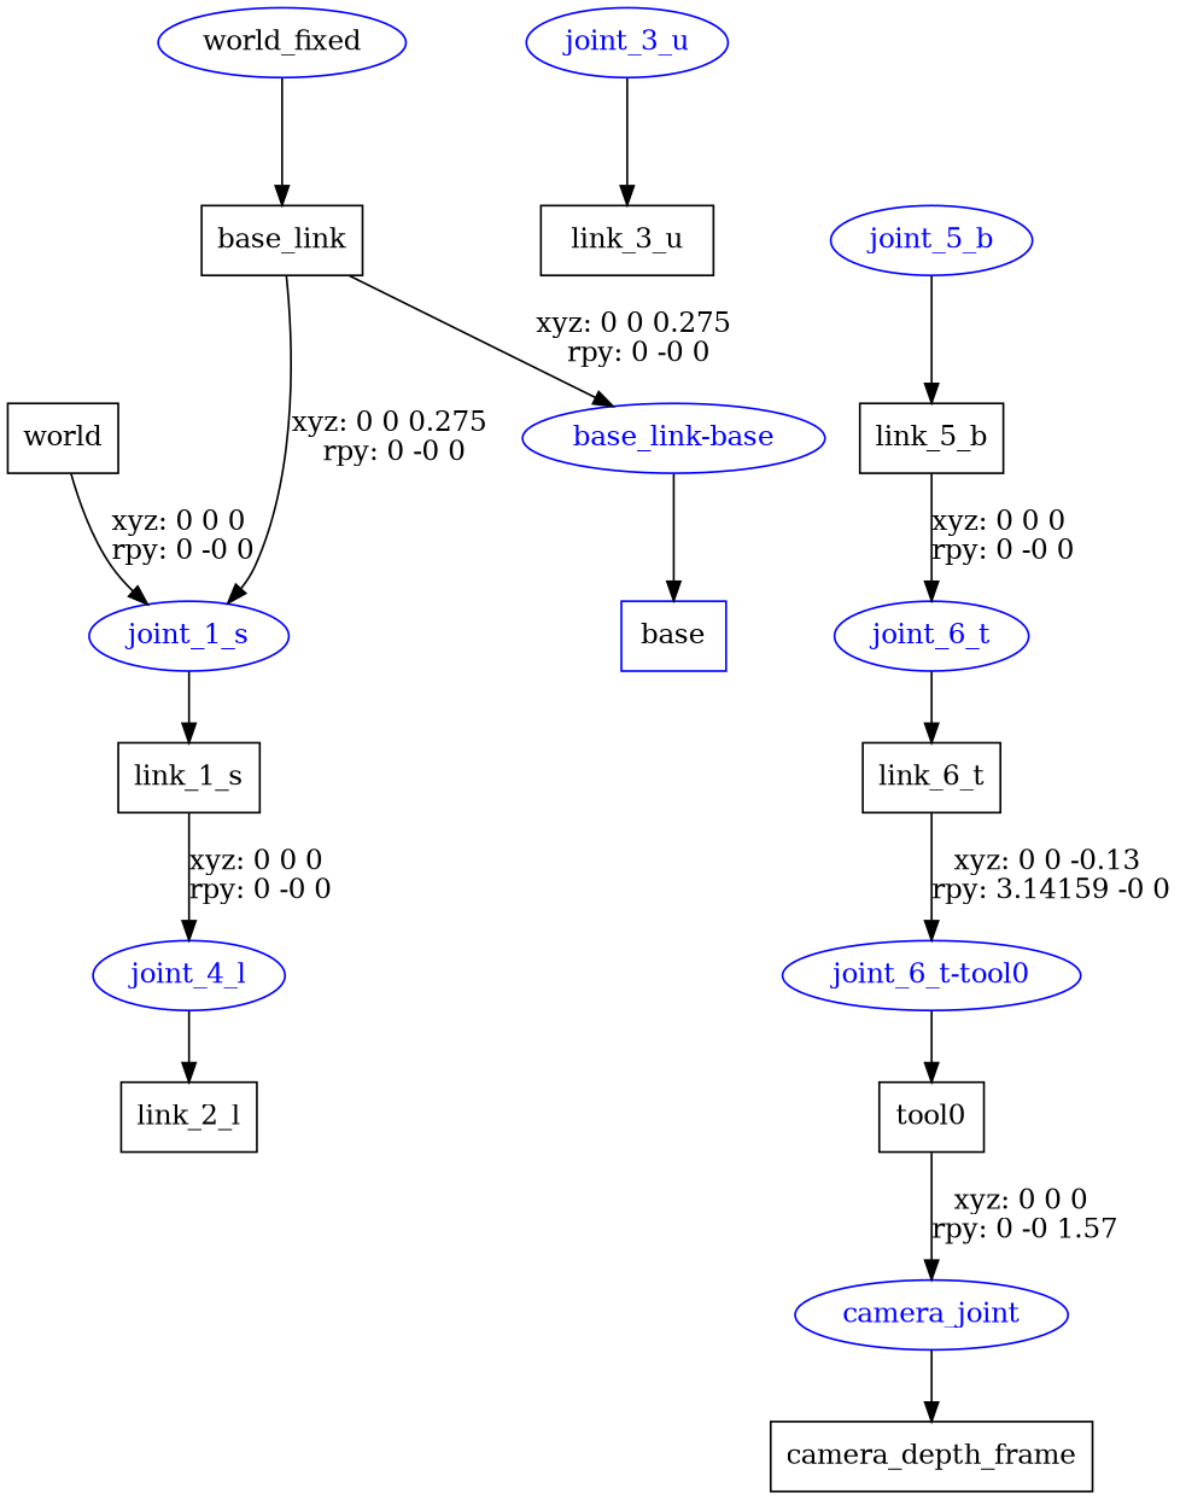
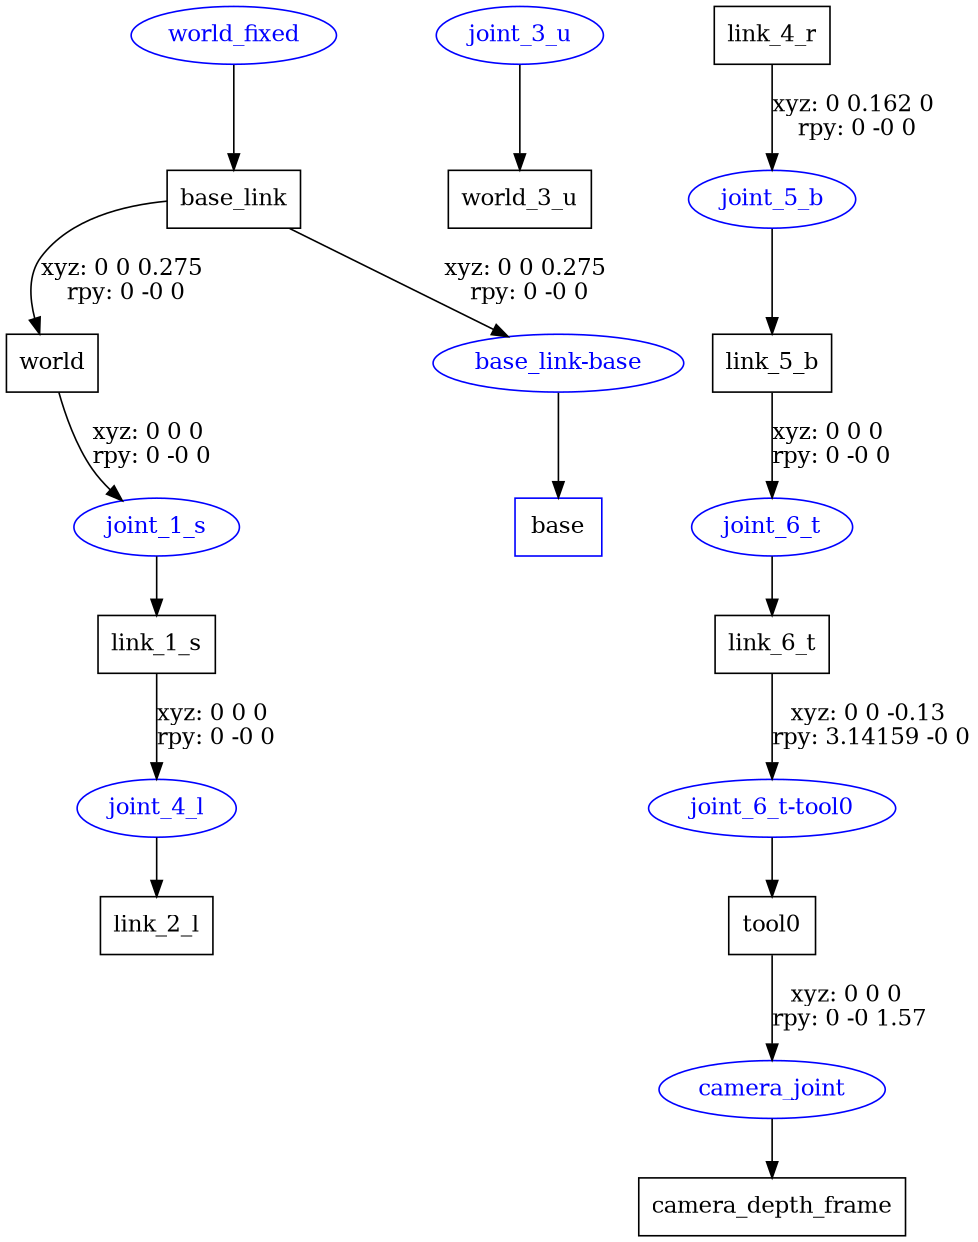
  digraph {
    node [shape=box]
    n1 [label=world]
    joint_1_s [color=blue fontcolor=blue shape=ellipse]
-   world_fixed [color=blue fontcolor=black shape=ellipse]
+   world_fixed [color=blue fontcolor=blue shape=ellipse]
    n4 [label=base_link]
    "base_link-base" [color=blue fontcolor=blue shape=ellipse]
    n6 [color=blue label=base]
    n7 [label=link_1_s]
    n8 [color=blue fontcolor=blue label=joint_4_l shape=ellipse]
    n9 [label=link_2_l]
    joint_3_u [color=blue fontcolor=blue shape=ellipse]
-   n11 [label=link_3_u]
+   n11 [label=world_3_u]
+   n12 [label=link_4_r]
    joint_5_b [color=blue fontcolor=blue shape=ellipse]
    n14 [label=link_5_b]
    joint_6_t [color=blue fontcolor=blue shape=ellipse]
    n16 [label=link_6_t]
    "joint_6_t-tool0" [color=blue fontcolor=blue shape=ellipse]
    n18 [label=tool0]
    camera_joint [color=blue fontcolor=blue shape=ellipse]
    n20 [label=camera_depth_frame]
    n1 -> joint_1_s [label="xyz: 0 0 0 \nrpy: 0 -0 0"]
    joint_1_s -> n7
    world_fixed -> n4
-   n4 -> joint_1_s [label="xyz: 0 0 0.275 \nrpy: 0 -0 0"]
+   n4 -> n1 [label="xyz: 0 0 0.275 \nrpy: 0 -0 0"]
    n4 -> "base_link-base" [label="xyz: 0 0 0.275 \nrpy: 0 -0 0"]
    "base_link-base" -> n6
    n7 -> n8 [label="xyz: 0 0 0 \nrpy: 0 -0 0"]
    n8 -> n9
    joint_3_u -> n11
+   n12 -> joint_5_b [label="xyz: 0 0.162 0 \nrpy: 0 -0 0"]
    joint_5_b -> n14
    n14 -> joint_6_t [label="xyz: 0 0 0 \nrpy: 0 -0 0"]
    joint_6_t -> n16
    n16 -> "joint_6_t-tool0" [label="xyz: 0 0 -0.13 \nrpy: 3.14159 -0 0"]
    "joint_6_t-tool0" -> n18
    n18 -> camera_joint [label="xyz: 0 0 0 \nrpy: 0 -0 1.57"]
    camera_joint -> n20
  }
